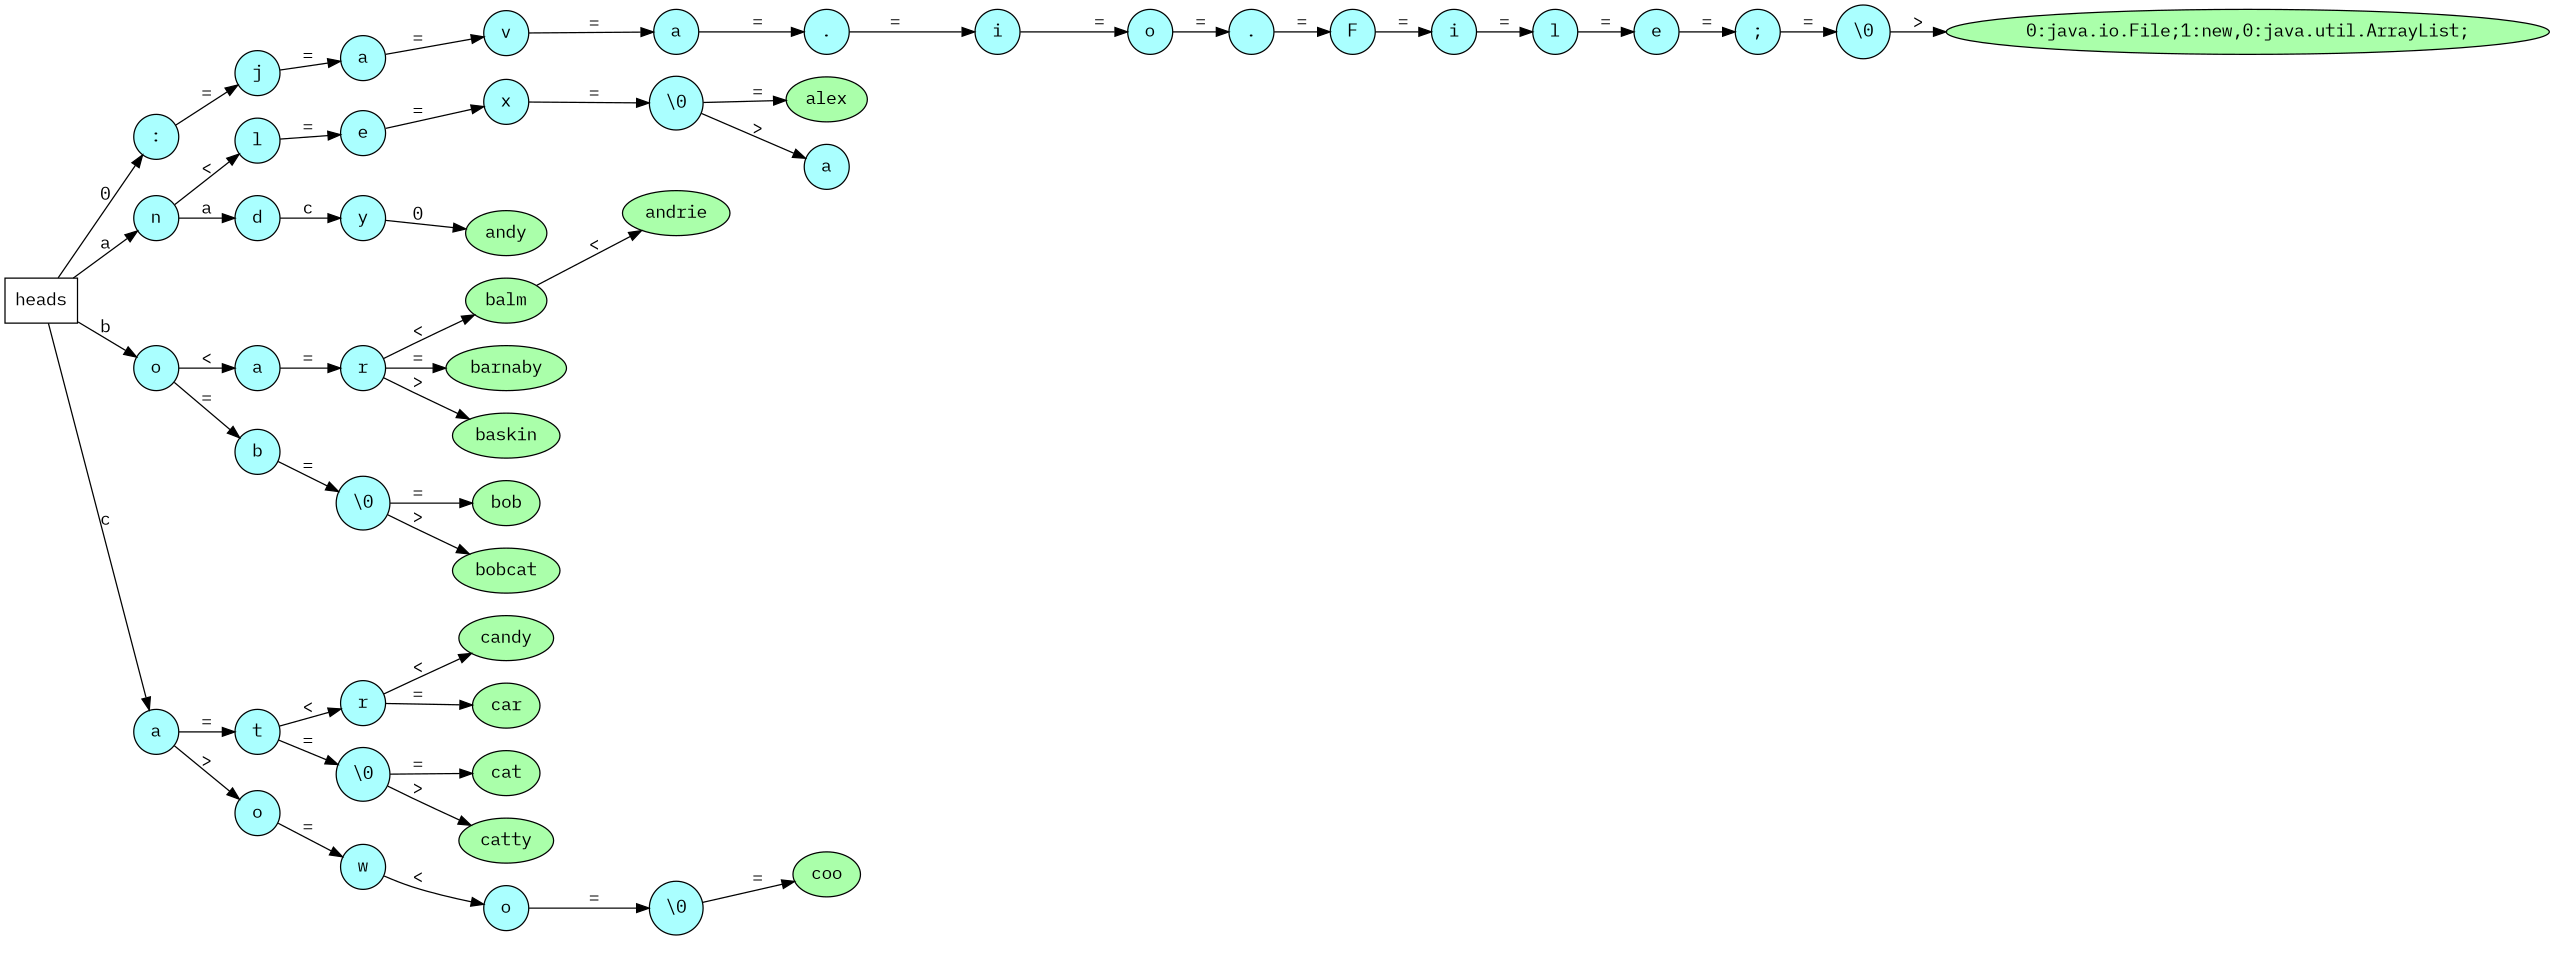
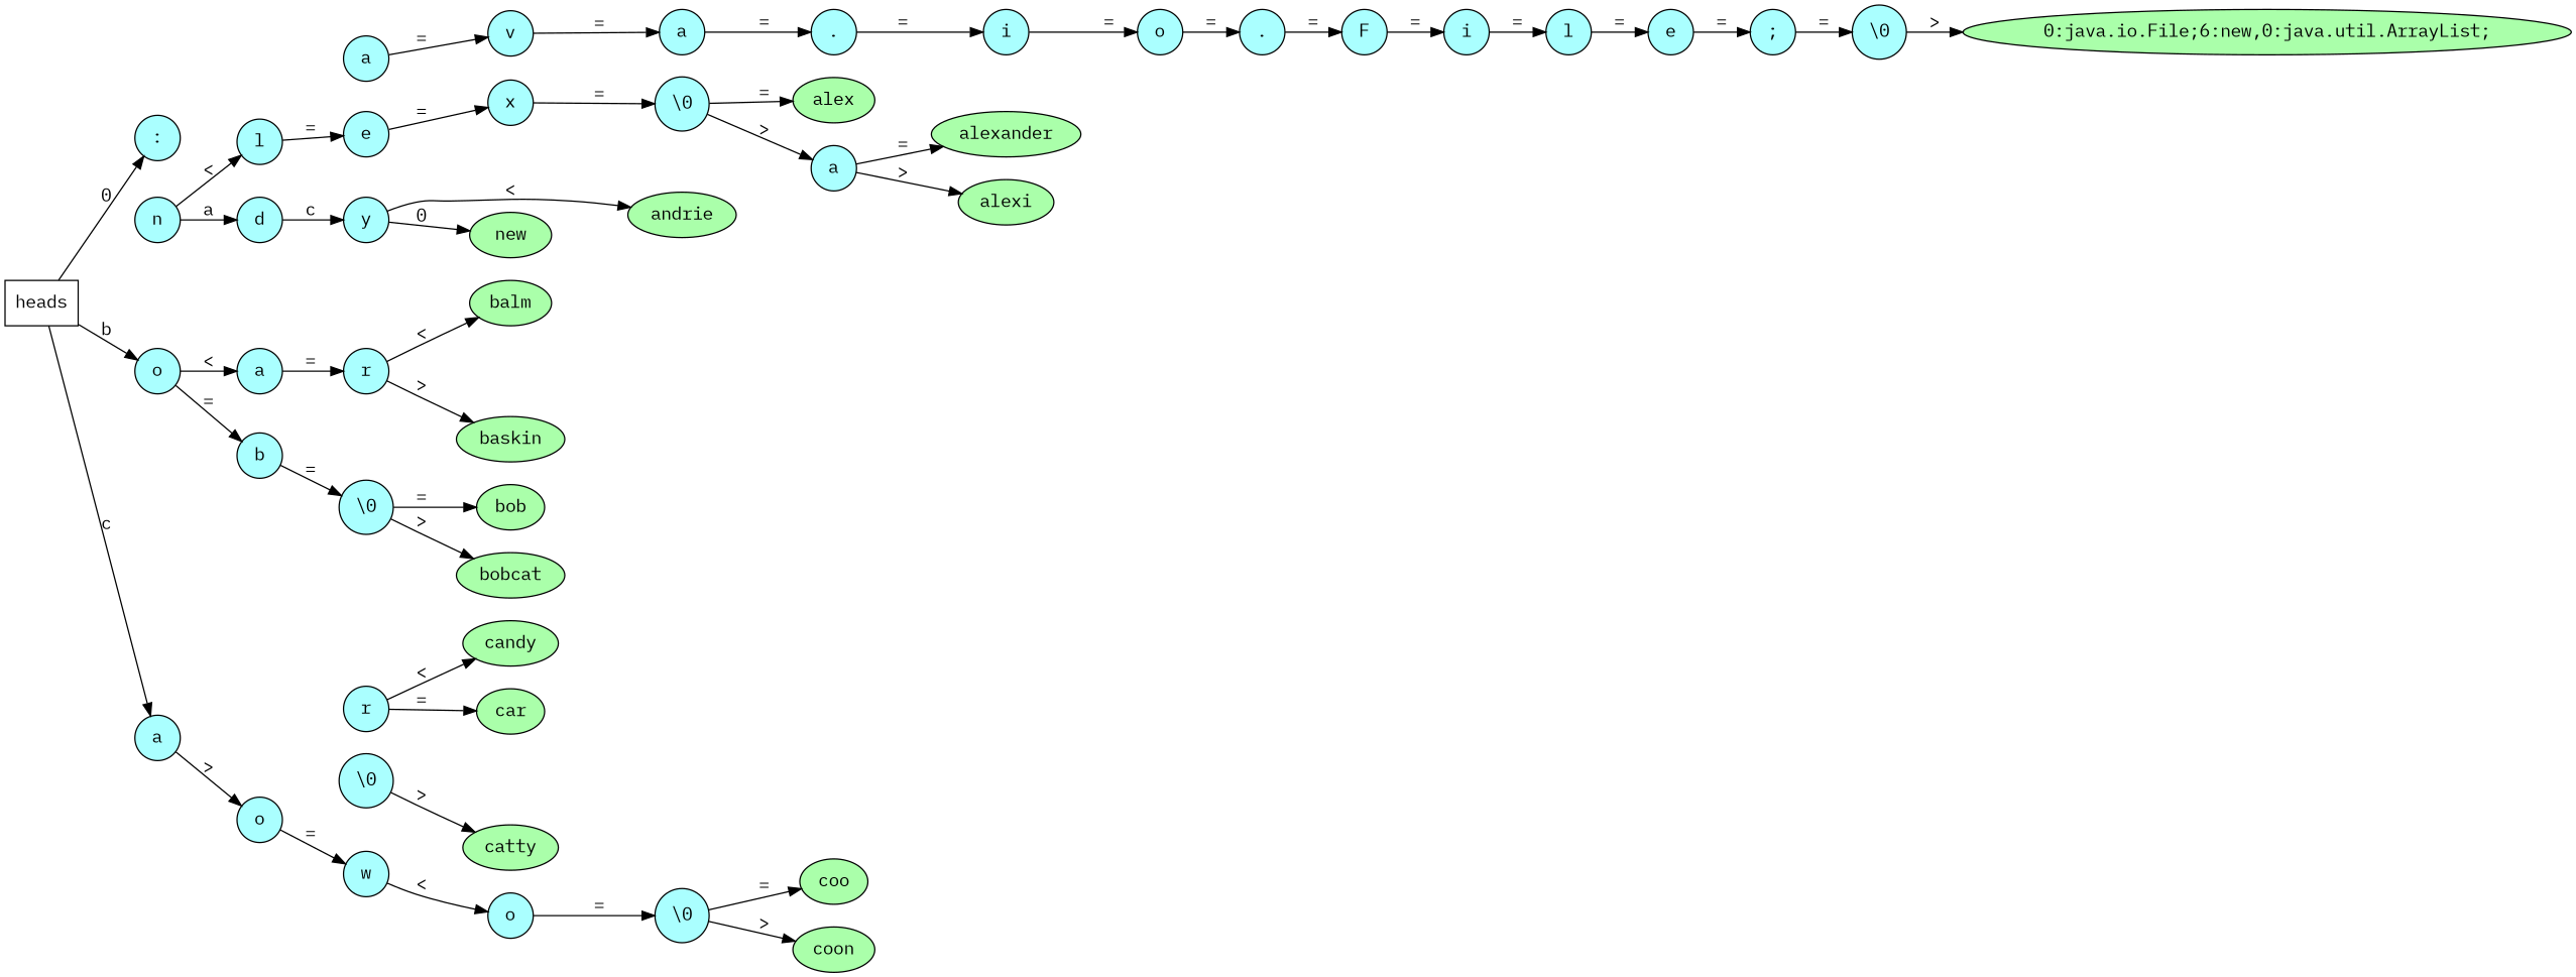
  digraph {
    fontname="IBM Plex Mono"
    rankdir=LR
    node [fontname="IBM Plex Mono" shape=circle fillcolor="#aaffff" style=filled]
    edge [fontname="IBM Plex Mono"]
    n1 [label=heads shape=rect fillcolor="" style=""]
    n2 [label=":"]
    n3 [label=n]
    n4 [label=o]
    n5 [label=a]
-   n6 [label=j]
    n7 [label=l]
    n8 [label=d]
    n9 [label=a]
    n10 [label=b]
-   n11 [label=t]
    n12 [label=o]
    n13 [label=a]
    n14 [label=v]
    n15 [label=a]
    n16 [label="."]
    n17 [label=i]
    n18 [label=o]
    n19 [label="."]
    n20 [label=F]
    n21 [label=i]
    n22 [label=l]
    n23 [label=e]
    n24 [label=";"]
    n25 [label="\\0"]
-   n26 [fillcolor="#aaffaa" label="0:java.io.File;1:new,0:java.util.ArrayList;" shape=""]
+   n26 [fillcolor="#aaffaa" label="0:java.io.File;6:new,0:java.util.ArrayList;" shape=""]
    n27 [label=e]
    n28 [label=y]
    n29 [label=x]
    n30 [label="\\0"]
    n31 [fillcolor="#aaffaa" label=alex shape=""]
    n32 [label=a]
+   n33 [fillcolor="#aaffaa" label=alexander shape=""]
+   n34 [fillcolor="#aaffaa" label=alexi shape=""]
    n35 [fillcolor="#aaffaa" label=andrie shape=""]
-   n36 [fillcolor="#aaffaa" label=andy shape=""]
+   n36 [fillcolor="#aaffaa" label=new shape=""]
    n37 [label=r]
    n38 [label="\\0"]
    n39 [fillcolor="#aaffaa" label=balm shape=""]
-   n40 [fillcolor="#aaffaa" label=barnaby shape=""]
    n41 [fillcolor="#aaffaa" label=baskin shape=""]
    n42 [fillcolor="#aaffaa" label=bob shape=""]
    n43 [fillcolor="#aaffaa" label=bobcat shape=""]
    n44 [label=r]
    n45 [label="\\0"]
    n46 [label=w]
    n47 [fillcolor="#aaffaa" label=candy shape=""]
    n48 [fillcolor="#aaffaa" label=car shape=""]
-   n49 [fillcolor="#aaffaa" label=cat shape=""]
    n50 [fillcolor="#aaffaa" label=catty shape=""]
    n51 [label=o]
    n52 [label="\\0"]
    n53 [fillcolor="#aaffaa" label=coo shape=""]
+   n54 [fillcolor="#aaffaa" label=coon shape=""]
    n1 -> n2 [label=0]
-   n1 -> n3 [label=a]
    n1 -> n4 [label=b]
    n1 -> n5 [label=c]
-   n2 -> n6 [label="="]
    n3 -> n7 [label="<"]
    n3 -> n8 [label=a]
    n4 -> n9 [label="<"]
    n4 -> n10 [label="="]
-   n5 -> n11 [label="="]
    n5 -> n12 [label=">"]
-   n6 -> n13 [label="="]
    n7 -> n27 [label="="]
    n8 -> n28 [label=c]
    n9 -> n37 [label="="]
    n10 -> n38 [label="="]
-   n11 -> n44 [label="<"]
-   n11 -> n45 [label="="]
    n12 -> n46 [label="="]
    n13 -> n14 [label="="]
    n14 -> n15 [label="="]
    n15 -> n16 [label="="]
    n16 -> n17 [label="="]
    n17 -> n18 [label="="]
    n18 -> n19 [label="="]
    n19 -> n20 [label="="]
    n20 -> n21 [label="="]
    n21 -> n22 [label="="]
    n22 -> n23 [label="="]
    n23 -> n24 [label="="]
    n24 -> n25 [label="="]
    n25 -> n26 [label=">"]
    n27 -> n29 [label="="]
-   n39 -> n35 [label="<"]
+   n28 -> n35 [label="<"]
    n28 -> n36 [label=0]
    n29 -> n30 [label="="]
    n30 -> n31 [label="="]
    n30 -> n32 [label=">"]
+   n32 -> n33 [label="="]
+   n32 -> n34 [label=">"]
    n37 -> n39 [label="<"]
-   n37 -> n40 [label="="]
    n37 -> n41 [label=">"]
    n38 -> n42 [label="="]
    n38 -> n43 [label=">"]
    n44 -> n47 [label="<"]
    n44 -> n48 [label="="]
-   n45 -> n49 [label="="]
    n45 -> n50 [label=">"]
    n46 -> n51 [label="<"]
    n51 -> n52 [label="="]
    n52 -> n53 [label="="]
+   n52 -> n54 [label=">"]
  }
